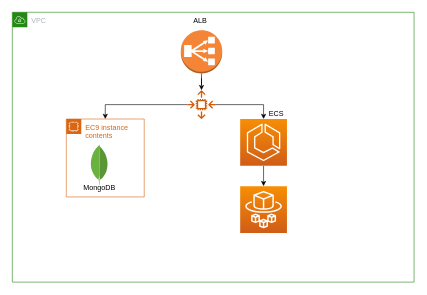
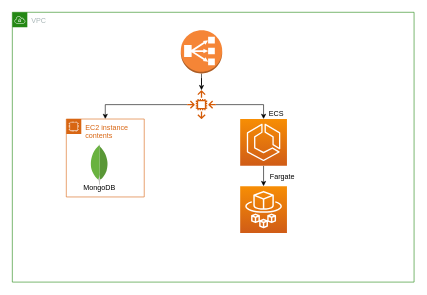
  <mxCell id="0" />
  <mxCell id="1" parent="0" />
  <mxCell id="2" value="VPC" style="points=[[0,0],[0.25,0],[0.5,0],[0.75,0],[1,0],[1,0.25],[1,0.5],[1,0.75],[1,1],[0.75,1],[0.5,1],[0.25,1],[0,1],[0,0.75],[0,0.5],[0,0.25]];outlineConnect=0;gradientColor=none;html=1;whiteSpace=wrap;fontSize=12;fontStyle=0;container=1;pointerEvents=0;collapsible=0;recursiveResize=0;shape=mxgraph.aws4.group;grIcon=mxgraph.aws4.group_vpc;strokeColor=#248814;fillColor=none;verticalAlign=top;align=left;spacingLeft=30;fontColor=#AAB7B8;dashed=0;" parent="1" vertex="1"><mxGeometry x="20" y="20" width="670" height="450" as="geometry" /></mxCell>
  <mxCell id="3" style="edgeStyle=orthogonalEdgeStyle;rounded=0;orthogonalLoop=1;jettySize=auto;html=1;exitX=0.5;exitY=1;exitDx=0;exitDy=0;exitPerimeter=0;" parent="2" source="4" target="7" edge="1"><mxGeometry relative="1" as="geometry" /></mxCell>
  <mxCell id="4" value="" style="outlineConnect=0;dashed=0;verticalLabelPosition=bottom;verticalAlign=top;align=center;html=1;shape=mxgraph.aws3.classic_load_balancer;fillColor=#F58536;gradientColor=none;" parent="2" vertex="1"><mxGeometry x="281" y="30" width="69" height="72" as="geometry" /></mxCell>
  <mxCell id="5" style="edgeStyle=orthogonalEdgeStyle;rounded=0;orthogonalLoop=1;jettySize=auto;html=1;entryX=0.5;entryY=0;entryDx=0;entryDy=0;entryPerimeter=0;" parent="2" source="7" target="9" edge="1"><mxGeometry relative="1" as="geometry" /></mxCell>
  <mxCell id="6" style="edgeStyle=orthogonalEdgeStyle;rounded=0;orthogonalLoop=1;jettySize=auto;html=1;entryX=0.5;entryY=0;entryDx=0;entryDy=0;" parent="2" source="7" target="10" edge="1"><mxGeometry relative="1" as="geometry" /></mxCell>
  <mxCell id="7" value="" style="sketch=0;outlineConnect=0;fontColor=#232F3E;gradientColor=none;fillColor=#D45B07;strokeColor=none;dashed=0;verticalLabelPosition=bottom;verticalAlign=top;align=center;html=1;fontSize=12;fontStyle=0;aspect=fixed;pointerEvents=1;shape=mxgraph.aws4.auto_scaling2;" parent="2" vertex="1"><mxGeometry x="291.5" y="130" width="48" height="48" as="geometry" /></mxCell>
  <mxCell id="8" style="edgeStyle=orthogonalEdgeStyle;rounded=0;orthogonalLoop=1;jettySize=auto;html=1;exitX=0.5;exitY=1;exitDx=0;exitDy=0;exitPerimeter=0;entryX=0.5;entryY=0;entryDx=0;entryDy=0;entryPerimeter=0;" parent="2" source="9" target="13" edge="1"><mxGeometry relative="1" as="geometry" /></mxCell>
  <mxCell id="9" value="" style="sketch=0;points=[[0,0,0],[0.25,0,0],[0.5,0,0],[0.75,0,0],[1,0,0],[0,1,0],[0.25,1,0],[0.5,1,0],[0.75,1,0],[1,1,0],[0,0.25,0],[0,0.5,0],[0,0.75,0],[1,0.25,0],[1,0.5,0],[1,0.75,0]];outlineConnect=0;fontColor=#232F3E;gradientColor=#F78E04;gradientDirection=north;fillColor=#D05C17;strokeColor=#ffffff;dashed=0;verticalLabelPosition=bottom;verticalAlign=top;align=center;html=1;fontSize=12;fontStyle=0;aspect=fixed;shape=mxgraph.aws4.resourceIcon;resIcon=mxgraph.aws4.ecs;" parent="2" vertex="1"><mxGeometry x="380" y="178" width="78" height="78" as="geometry" /></mxCell>
- <mxCell id="10" value="EC9 instance contents" style="points=[[0,0],[0.25,0],[0.5,0],[0.75,0],[1,0],[1,0.25],[1,0.5],[1,0.75],[1,1],[0.75,1],[0.5,1],[0.25,1],[0,1],[0,0.75],[0,0.5],[0,0.25]];outlineConnect=0;gradientColor=none;html=1;whiteSpace=wrap;fontSize=12;fontStyle=0;container=1;pointerEvents=0;collapsible=0;recursiveResize=0;shape=mxgraph.aws4.group;grIcon=mxgraph.aws4.group_ec2_instance_contents;strokeColor=#D86613;fillColor=none;verticalAlign=top;align=left;spacingLeft=30;fontColor=#D86613;dashed=0;" parent="2" vertex="1"><mxGeometry x="90" y="178" width="130" height="130" as="geometry" /></mxCell>
+ <mxCell id="10" value="EC2 instance contents" style="points=[[0,0],[0.25,0],[0.5,0],[0.75,0],[1,0],[1,0.25],[1,0.5],[1,0.75],[1,1],[0.75,1],[0.5,1],[0.25,1],[0,1],[0,0.75],[0,0.5],[0,0.25]];outlineConnect=0;gradientColor=none;html=1;whiteSpace=wrap;fontSize=12;fontStyle=0;container=1;pointerEvents=0;collapsible=0;recursiveResize=0;shape=mxgraph.aws4.group;grIcon=mxgraph.aws4.group_ec2_instance_contents;strokeColor=#D86613;fillColor=none;verticalAlign=top;align=left;spacingLeft=30;fontColor=#D86613;dashed=0;" parent="2" vertex="1"><mxGeometry x="90" y="178" width="130" height="130" as="geometry" /></mxCell>
  <mxCell id="11" value="" style="dashed=0;outlineConnect=0;html=1;align=center;labelPosition=center;verticalLabelPosition=bottom;verticalAlign=top;shape=mxgraph.weblogos.mongodb" parent="10" vertex="1"><mxGeometry x="40" y="42" width="30" height="68" as="geometry" /></mxCell>
  <mxCell id="12" value="MongoDB" style="text;html=1;align=center;verticalAlign=middle;resizable=0;points=[];autosize=1;strokeColor=none;fillColor=none;" parent="10" vertex="1"><mxGeometry x="15" y="100" width="80" height="30" as="geometry" /></mxCell>
  <mxCell id="13" value="" style="sketch=0;points=[[0,0,0],[0.25,0,0],[0.5,0,0],[0.75,0,0],[1,0,0],[0,1,0],[0.25,1,0],[0.5,1,0],[0.75,1,0],[1,1,0],[0,0.25,0],[0,0.5,0],[0,0.75,0],[1,0.25,0],[1,0.5,0],[1,0.75,0]];outlineConnect=0;fontColor=#232F3E;gradientColor=#F78E04;gradientDirection=north;fillColor=#D05C17;strokeColor=#ffffff;dashed=0;verticalLabelPosition=bottom;verticalAlign=top;align=center;html=1;fontSize=12;fontStyle=0;aspect=fixed;shape=mxgraph.aws4.resourceIcon;resIcon=mxgraph.aws4.fargate;" parent="2" vertex="1"><mxGeometry x="380" y="290" width="78" height="78" as="geometry" /></mxCell>
- <mxCell id="14" value="ALB" style="text;html=1;align=center;verticalAlign=middle;resizable=0;points=[];autosize=1;strokeColor=none;fillColor=none;" parent="2" vertex="1"><mxGeometry x="288" width="50" height="30" as="geometry" /></mxCell>
+ <mxCell id="15" value="Fargate" style="text;html=1;align=center;verticalAlign=middle;resizable=0;points=[];autosize=1;strokeColor=none;fillColor=none;" parent="2" vertex="1"><mxGeometry x="420" y="260" width="60" height="30" as="geometry" /></mxCell>
  <mxCell id="16" value="ECS" style="text;html=1;align=center;verticalAlign=middle;resizable=0;points=[];autosize=1;strokeColor=none;fillColor=none;" parent="1" vertex="1"><mxGeometry x="435" y="175" width="50" height="30" as="geometry" /></mxCell>
